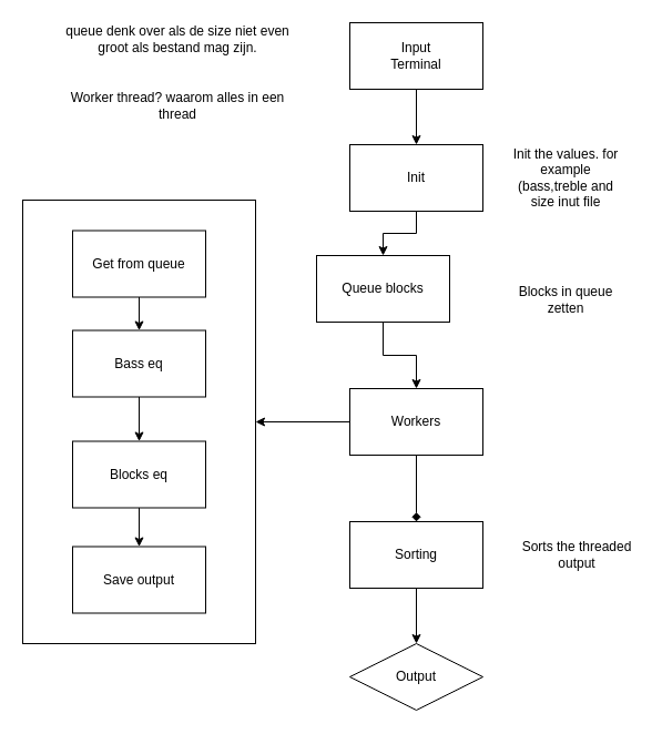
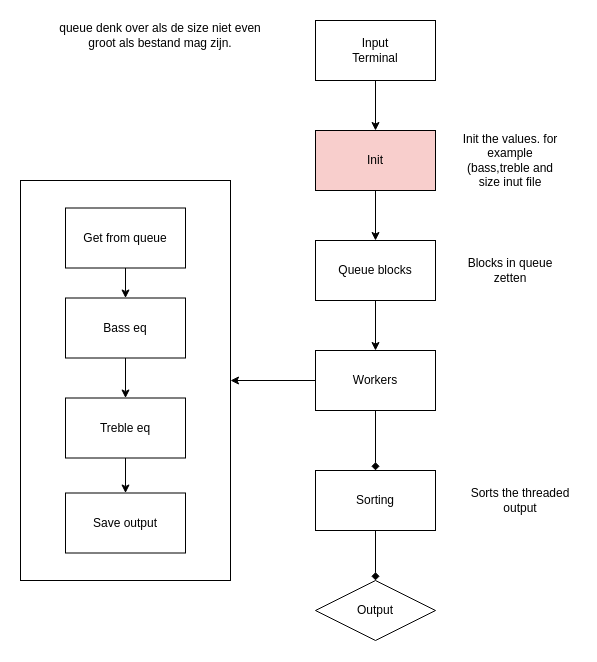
  <mxCell id="0" />
  <mxCell id="1" parent="0" />
  <mxCell id="2" value="" style="rounded=0;whiteSpace=wrap;html=1;fillColor=none;" vertex="1" parent="1"><mxGeometry x="20" y="180" width="210" height="400" as="geometry" /></mxCell>
  <mxCell id="3" value="" style="edgeStyle=orthogonalEdgeStyle;rounded=0;orthogonalLoop=1;jettySize=auto;html=1;" edge="1" parent="1" source="4" target="6"><mxGeometry relative="1" as="geometry" /></mxCell>
  <mxCell id="4" value="Input&lt;br&gt;Terminal" style="rounded=0;whiteSpace=wrap;html=1;" vertex="1" parent="1"><mxGeometry x="315" y="20" width="120" height="60" as="geometry" /></mxCell>
  <mxCell id="5" value="" style="edgeStyle=orthogonalEdgeStyle;rounded=0;orthogonalLoop=1;jettySize=auto;html=1;" edge="1" parent="1" source="6" target="8"><mxGeometry relative="1" as="geometry" /></mxCell>
- <mxCell id="6" value="Init" style="rounded=0;whiteSpace=wrap;html=1;" vertex="1" parent="1"><mxGeometry x="315" y="130" width="120" height="60" as="geometry" /></mxCell>
+ <mxCell id="6" value="Init" style="rounded=0;whiteSpace=wrap;html=1;fillColor=#f8cecc;" vertex="1" parent="1"><mxGeometry x="315" y="130" width="120" height="60" as="geometry" /></mxCell>
  <mxCell id="7" value="" style="edgeStyle=orthogonalEdgeStyle;rounded=0;orthogonalLoop=1;jettySize=auto;html=1;" edge="1" parent="1" source="8" target="12"><mxGeometry relative="1" as="geometry" /></mxCell>
- <mxCell id="8" value="Queue blocks" style="rounded=0;whiteSpace=wrap;html=1;" vertex="1" parent="1"><mxGeometry x="285" y="230" width="120" height="60" as="geometry" /></mxCell>
+ <mxCell id="8" value="Queue blocks" style="rounded=0;whiteSpace=wrap;html=1;" vertex="1" parent="1"><mxGeometry x="315" y="240" width="120" height="60" as="geometry" /></mxCell>
  <mxCell id="9" value="Blocks in queue zetten" style="text;html=1;strokeColor=none;fillColor=none;align=center;verticalAlign=middle;whiteSpace=wrap;rounded=0;" vertex="1" parent="1"><mxGeometry x="455" y="240" width="110" height="60" as="geometry" /></mxCell>
  <mxCell id="10" value="" style="edgeStyle=orthogonalEdgeStyle;rounded=0;orthogonalLoop=1;jettySize=auto;html=1;endArrow=diamond;" edge="1" parent="1" source="12" target="14"><mxGeometry relative="1" as="geometry" /></mxCell>
  <mxCell id="11" value="" style="edgeStyle=orthogonalEdgeStyle;rounded=0;orthogonalLoop=1;jettySize=auto;html=1;" edge="1" parent="1" source="12" target="2"><mxGeometry relative="1" as="geometry" /></mxCell>
  <mxCell id="12" value="Workers" style="rounded=0;whiteSpace=wrap;html=1;" vertex="1" parent="1"><mxGeometry x="315" y="350" width="120" height="60" as="geometry" /></mxCell>
- <mxCell id="13" value="" style="edgeStyle=orthogonalEdgeStyle;rounded=0;orthogonalLoop=1;jettySize=auto;html=1;" edge="1" parent="1" source="14" target="15"><mxGeometry relative="1" as="geometry" /></mxCell>
+ <mxCell id="13" value="" style="edgeStyle=orthogonalEdgeStyle;rounded=0;orthogonalLoop=1;jettySize=auto;html=1;endArrow=diamond;" edge="1" parent="1" source="14" target="15"><mxGeometry relative="1" as="geometry" /></mxCell>
  <mxCell id="14" value="Sorting" style="rounded=0;whiteSpace=wrap;html=1;" vertex="1" parent="1"><mxGeometry x="315" y="470" width="120" height="60" as="geometry" /></mxCell>
  <mxCell id="15" value="Output" style="rhombus;whiteSpace=wrap;html=1;" vertex="1" parent="1"><mxGeometry x="315" y="580" width="120" height="60" as="geometry" /></mxCell>
  <mxCell id="16" value="" style="edgeStyle=orthogonalEdgeStyle;rounded=0;orthogonalLoop=1;jettySize=auto;html=1;" edge="1" parent="1" source="17" target="19"><mxGeometry relative="1" as="geometry" /></mxCell>
  <mxCell id="17" value="Get from queue" style="rounded=0;whiteSpace=wrap;html=1;" vertex="1" parent="1"><mxGeometry x="65" y="207.5" width="120" height="60" as="geometry" /></mxCell>
  <mxCell id="18" value="" style="edgeStyle=orthogonalEdgeStyle;rounded=0;orthogonalLoop=1;jettySize=auto;html=1;" edge="1" parent="1" source="19" target="21"><mxGeometry relative="1" as="geometry" /></mxCell>
  <mxCell id="19" value="Bass eq" style="rounded=0;whiteSpace=wrap;html=1;" vertex="1" parent="1"><mxGeometry x="65" y="297.5" width="120" height="60" as="geometry" /></mxCell>
  <mxCell id="20" value="" style="edgeStyle=orthogonalEdgeStyle;rounded=0;orthogonalLoop=1;jettySize=auto;html=1;" edge="1" parent="1" source="21" target="22"><mxGeometry relative="1" as="geometry" /></mxCell>
- <mxCell id="21" value="Blocks eq" style="rounded=0;whiteSpace=wrap;html=1;" vertex="1" parent="1"><mxGeometry x="65" y="397.5" width="120" height="60" as="geometry" /></mxCell>
+ <mxCell id="21" value="Treble eq" style="rounded=0;whiteSpace=wrap;html=1;" vertex="1" parent="1"><mxGeometry x="65" y="397.5" width="120" height="60" as="geometry" /></mxCell>
  <mxCell id="22" value="Save output" style="rounded=0;whiteSpace=wrap;html=1;" vertex="1" parent="1"><mxGeometry x="65" y="492.5" width="120" height="60" as="geometry" /></mxCell>
  <mxCell id="23" value="Sorts the threaded output" style="text;html=1;strokeColor=none;fillColor=none;align=center;verticalAlign=middle;whiteSpace=wrap;rounded=0;" vertex="1" parent="1"><mxGeometry x="465" y="470" width="110" height="60" as="geometry" /></mxCell>
  <mxCell id="24" value="Init the values. for example (bass,treble and size inut file" style="text;html=1;strokeColor=none;fillColor=none;align=center;verticalAlign=middle;whiteSpace=wrap;rounded=0;" vertex="1" parent="1"><mxGeometry x="455" y="130" width="110" height="60" as="geometry" /></mxCell>
  <mxCell id="25" value="queue denk over als de size niet even groot als bestand mag zijn." style="text;html=1;strokeColor=none;fillColor=none;align=center;verticalAlign=middle;whiteSpace=wrap;rounded=0;" vertex="1" parent="1"><mxGeometry x="55" y="20" width="210" height="30" as="geometry" /></mxCell>
- <mxCell id="26" value="Worker thread? waarom alles in een thread" style="text;html=1;strokeColor=none;fillColor=none;align=center;verticalAlign=middle;whiteSpace=wrap;rounded=0;" vertex="1" parent="1"><mxGeometry x="55" y="80" width="210" height="30" as="geometry" /></mxCell>
